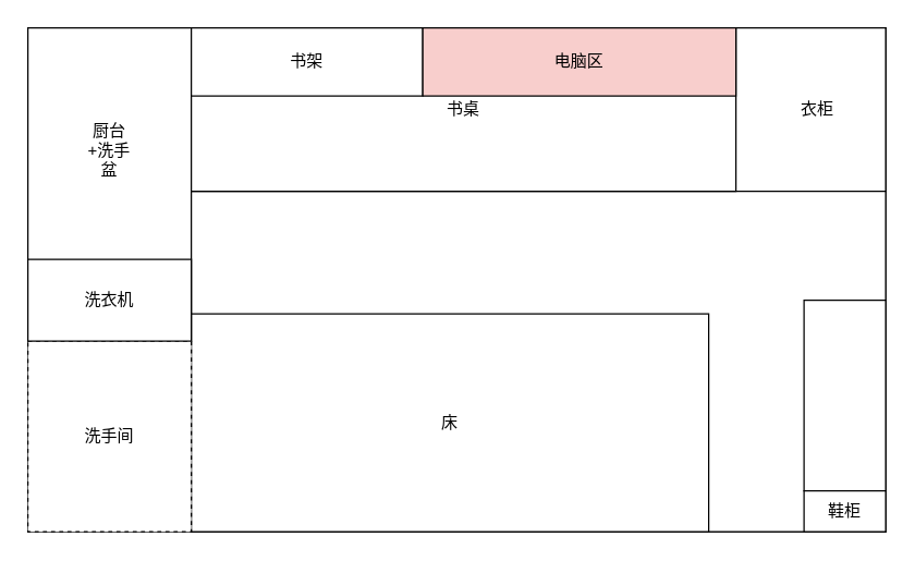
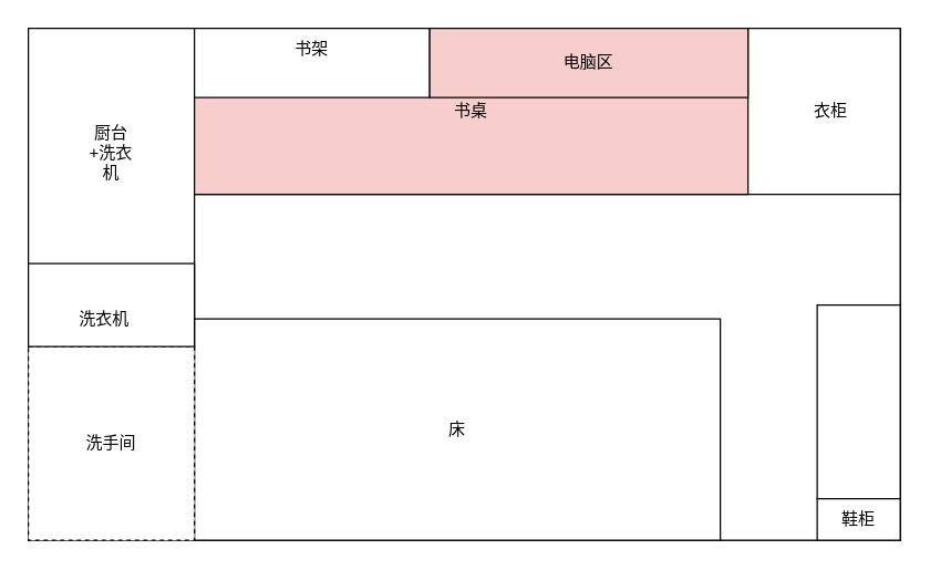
  <mxCell id="0" />
  <mxCell id="1" parent="0" />
  <mxCell id="2" value="" style="rounded=0;whiteSpace=wrap;html=1;" vertex="1" parent="1"><mxGeometry x="20" y="20" width="630" height="370" as="geometry" /></mxCell>
  <mxCell id="3" value="" style="rounded=0;whiteSpace=wrap;html=1;" vertex="1" parent="1"><mxGeometry x="140" y="20" width="510" height="370" as="geometry" /></mxCell>
  <mxCell id="4" value="" style="rounded=0;whiteSpace=wrap;html=1;" vertex="1" parent="1"><mxGeometry x="140" y="20" width="510" height="120" as="geometry" /></mxCell>
  <mxCell id="5" value="" style="rounded=0;whiteSpace=wrap;html=1;" vertex="1" parent="1"><mxGeometry x="140" y="230" width="380" height="160" as="geometry" /></mxCell>
  <mxCell id="6" value="洗手间" style="rounded=0;whiteSpace=wrap;html=1;dashed=1;" vertex="1" parent="1"><mxGeometry x="20" y="250" width="120" height="140" as="geometry" /></mxCell>
  <mxCell id="7" value="" style="rounded=0;whiteSpace=wrap;html=1;" vertex="1" parent="1"><mxGeometry x="20" y="190" width="120" height="60" as="geometry" /></mxCell>
- <mxCell id="8" value="洗衣机" style="text;html=1;strokeColor=none;fillColor=none;align=center;verticalAlign=middle;whiteSpace=wrap;rounded=0;" vertex="1" parent="1"><mxGeometry x="60" y="210" width="40" height="20" as="geometry" /></mxCell>
+ <mxCell id="8" value="洗衣机" style="text;html=1;strokeColor=none;fillColor=none;align=center;verticalAlign=middle;whiteSpace=wrap;rounded=0;" vertex="1" parent="1"><mxGeometry x="55" y="220" width="40" height="20" as="geometry" /></mxCell>
  <mxCell id="9" value="床" style="text;html=1;strokeColor=none;fillColor=none;align=center;verticalAlign=middle;whiteSpace=wrap;rounded=0;" vertex="1" parent="1"><mxGeometry x="310" y="300" width="40" height="20" as="geometry" /></mxCell>
- <mxCell id="10" value="书桌" style="rounded=0;whiteSpace=wrap;html=1;" vertex="1" parent="1"><mxGeometry x="140" y="20" width="400" height="120" as="geometry" /></mxCell>
- <mxCell id="11" value="厨台+洗手盆" style="text;html=1;strokeColor=none;fillColor=none;align=center;verticalAlign=middle;whiteSpace=wrap;rounded=0;" vertex="1" parent="1"><mxGeometry x="60" y="100" width="40" height="20" as="geometry" /></mxCell>
+ <mxCell id="10" value="书桌" style="rounded=0;whiteSpace=wrap;html=1;fillColor=#f8cecc;" vertex="1" parent="1"><mxGeometry x="140" y="20" width="400" height="120" as="geometry" /></mxCell>
+ <mxCell id="11" value="厨台+洗衣机" style="text;html=1;strokeColor=none;fillColor=none;align=center;verticalAlign=middle;whiteSpace=wrap;rounded=0;" vertex="1" parent="1"><mxGeometry x="60" y="100" width="40" height="20" as="geometry" /></mxCell>
  <mxCell id="12" value="衣柜" style="text;html=1;strokeColor=none;fillColor=none;align=center;verticalAlign=middle;whiteSpace=wrap;rounded=0;" vertex="1" parent="1"><mxGeometry x="580" y="70" width="40" height="20" as="geometry" /></mxCell>
  <mxCell id="13" value="" style="rounded=0;whiteSpace=wrap;html=1;" vertex="1" parent="1"><mxGeometry x="140" y="20" width="170" height="50" as="geometry" /></mxCell>
- <mxCell id="14" value="书架" style="text;html=1;strokeColor=none;fillColor=none;align=center;verticalAlign=middle;whiteSpace=wrap;rounded=0;" vertex="1" parent="1"><mxGeometry x="205" y="35" width="40" height="20" as="geometry" /></mxCell>
+ <mxCell id="14" value="书架" style="text;html=1;strokeColor=none;fillColor=none;align=center;verticalAlign=middle;whiteSpace=wrap;rounded=0;" vertex="1" parent="1"><mxGeometry x="205" y="25" width="40" height="20" as="geometry" /></mxCell>
  <mxCell id="15" value="电脑区" style="rounded=0;whiteSpace=wrap;html=1;fillColor=#f8cecc;" vertex="1" parent="1"><mxGeometry x="310" y="20" width="230" height="50" as="geometry" /></mxCell>
  <mxCell id="16" value="" style="rounded=0;whiteSpace=wrap;html=1;" vertex="1" parent="1"><mxGeometry x="590" y="220" width="60" height="140" as="geometry" /></mxCell>
  <mxCell id="17" value="" style="rounded=0;whiteSpace=wrap;html=1;" vertex="1" parent="1"><mxGeometry x="590" y="360" width="60" height="30" as="geometry" /></mxCell>
  <mxCell id="18" value="鞋柜" style="text;html=1;strokeColor=none;fillColor=none;align=center;verticalAlign=middle;whiteSpace=wrap;rounded=0;" vertex="1" parent="1"><mxGeometry x="600" y="365" width="40" height="20" as="geometry" /></mxCell>
